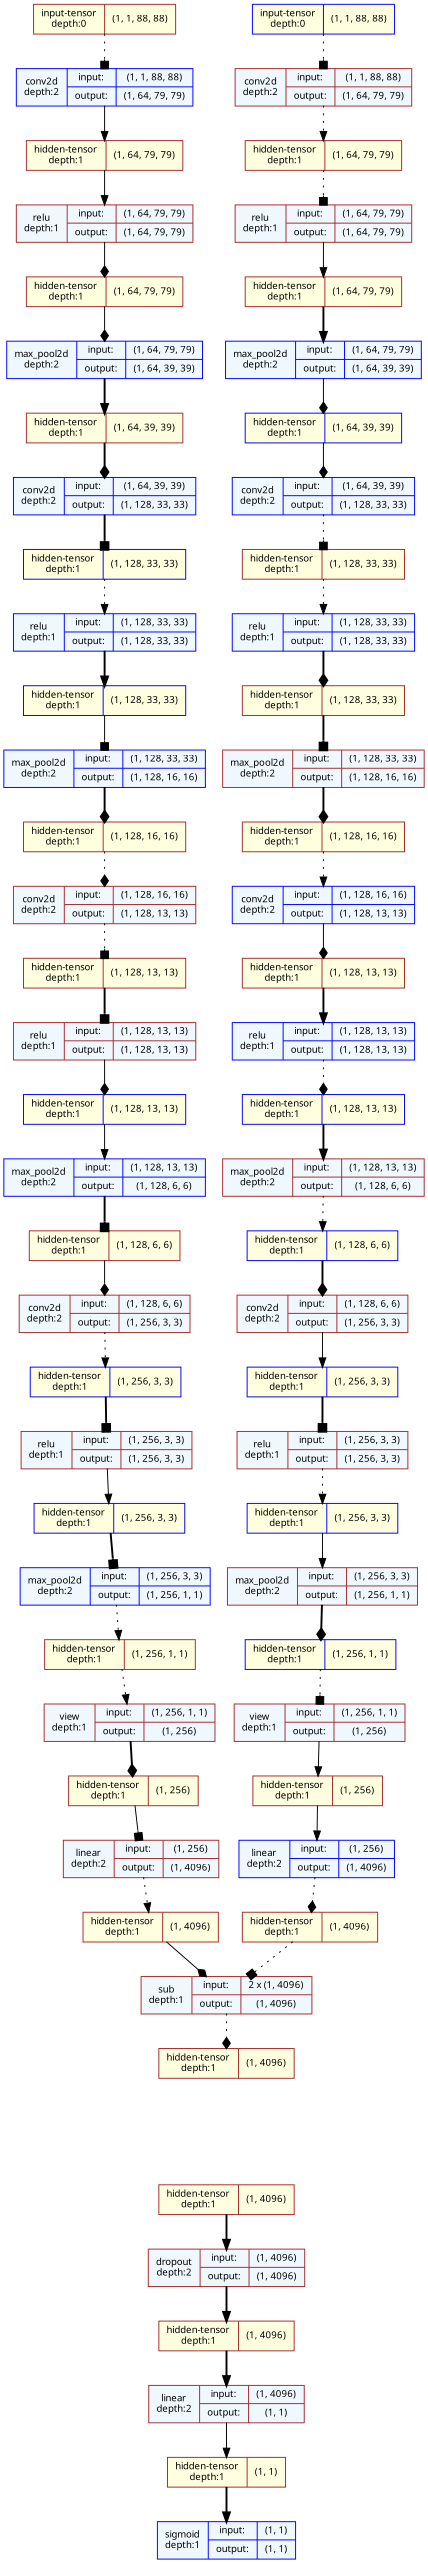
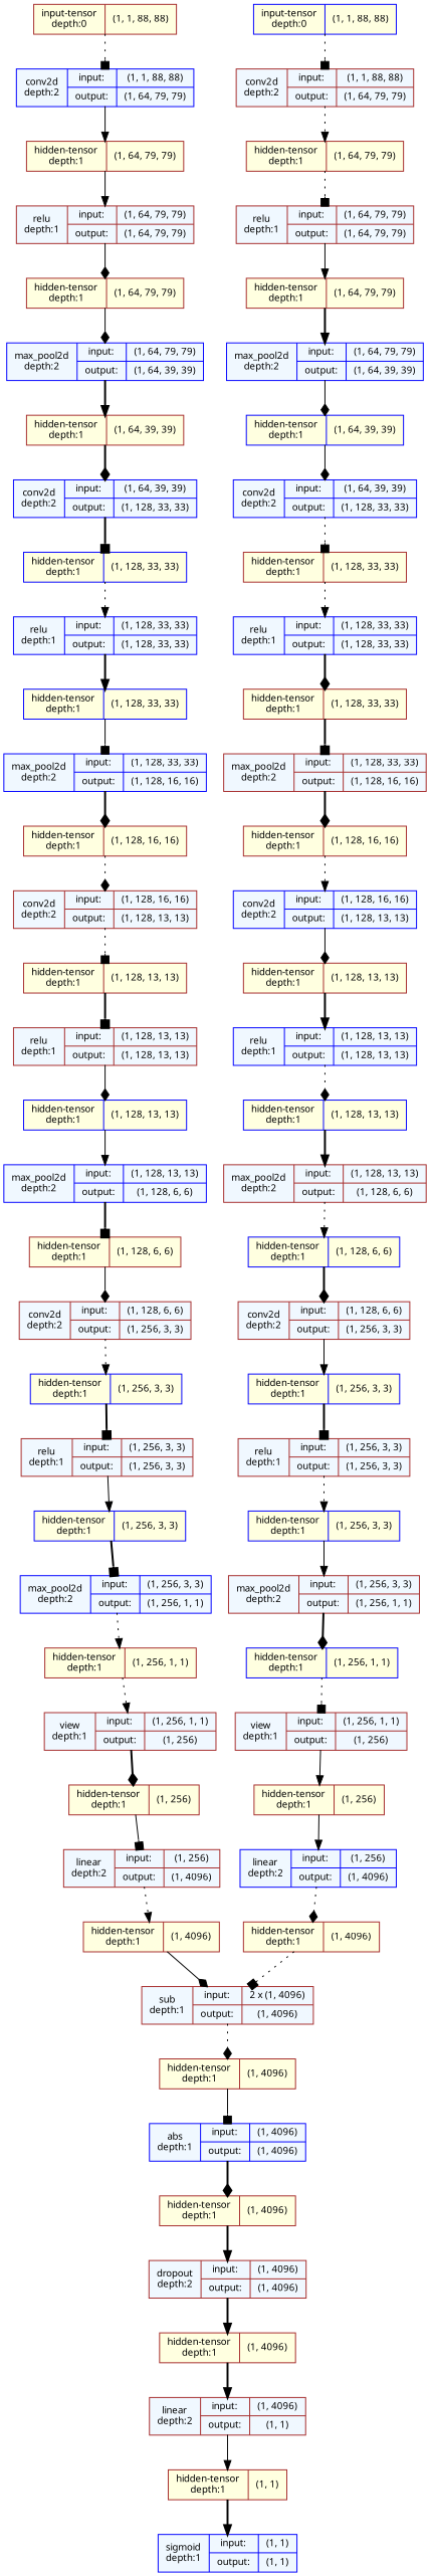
  strict digraph {
    ordering=in
    node [align=left color=brown fillcolor=lightyellow fontname="Linux libertine" fontsize=10 ranksep=0.1 shape=record style=filled]
    edge [arrowhead=normal fontsize=10 style=bold]
    n1 [height=0.2 label="input-tensor&#92;ndepth:0|(1, 1, 88, 88)"]
    n2 [color=blue fillcolor=aliceblue height=0.2 label="conv2d&#92;ndepth:2|{input:|output:}|{(1, 1, 88, 88)|(1, 64, 79, 79)}"]
    n3 [height=0.2 label="hidden-tensor&#92;ndepth:1|(1, 64, 79, 79)"]
    n4 [color=blue height=0.2 label="input-tensor&#92;ndepth:0|(1, 1, 88, 88)"]
    n5 [fillcolor=aliceblue height=0.2 label="conv2d&#92;ndepth:2|{input:|output:}|{(1, 1, 88, 88)|(1, 64, 79, 79)}"]
    n6 [height=0.2 label="hidden-tensor&#92;ndepth:1|(1, 64, 79, 79)"]
    n7 [fillcolor=aliceblue height=0.2 label="relu&#92;ndepth:1|{input:|output:}|{(1, 64, 79, 79)|(1, 64, 79, 79)}"]
    n8 [height=0.2 label="hidden-tensor&#92;ndepth:1|(1, 64, 79, 79)"]
    n9 [color=blue fillcolor=aliceblue height=0.2 label="max_pool2d&#92;ndepth:2|{input:|output:}|{(1, 64, 79, 79)|(1, 64, 39, 39)}"]
    n10 [height=0.2 label="hidden-tensor&#92;ndepth:1|(1, 64, 39, 39)"]
    n11 [color=blue fillcolor=aliceblue height=0.2 label="conv2d&#92;ndepth:2|{input:|output:}|{(1, 64, 39, 39)|(1, 128, 33, 33)}"]
    n12 [color=blue height=0.2 label="hidden-tensor&#92;ndepth:1|(1, 128, 33, 33)"]
    n13 [color=blue fillcolor=aliceblue height=0.2 label="relu&#92;ndepth:1|{input:|output:}|{(1, 128, 33, 33)|(1, 128, 33, 33)}"]
    n14 [color=blue height=0.2 label="hidden-tensor&#92;ndepth:1|(1, 128, 33, 33)"]
    n15 [color=blue fillcolor=aliceblue height=0.2 label="max_pool2d&#92;ndepth:2|{input:|output:}|{(1, 128, 33, 33)|(1, 128, 16, 16)}"]
    n16 [height=0.2 label="hidden-tensor&#92;ndepth:1|(1, 128, 16, 16)"]
    n17 [fillcolor=aliceblue height=0.2 label="conv2d&#92;ndepth:2|{input:|output:}|{(1, 128, 16, 16)|(1, 128, 13, 13)}"]
    n18 [height=0.2 label="hidden-tensor&#92;ndepth:1|(1, 128, 13, 13)"]
    n19 [fillcolor=aliceblue height=0.2 label="relu&#92;ndepth:1|{input:|output:}|{(1, 128, 13, 13)|(1, 128, 13, 13)}"]
    n20 [color=blue height=0.2 label="hidden-tensor&#92;ndepth:1|(1, 128, 13, 13)"]
    n21 [color=blue fillcolor=aliceblue height=0.2 label="max_pool2d&#92;ndepth:2|{input:|output:}|{(1, 128, 13, 13)|(1, 128, 6, 6)}"]
    n22 [height=0.2 label="hidden-tensor&#92;ndepth:1|(1, 128, 6, 6)"]
    n23 [fillcolor=aliceblue height=0.2 label="conv2d&#92;ndepth:2|{input:|output:}|{(1, 128, 6, 6)|(1, 256, 3, 3)}"]
    n24 [color=blue height=0.2 label="hidden-tensor&#92;ndepth:1|(1, 256, 3, 3)"]
    n25 [fillcolor=aliceblue height=0.2 label="relu&#92;ndepth:1|{input:|output:}|{(1, 256, 3, 3)|(1, 256, 3, 3)}"]
    n26 [color=blue height=0.2 label="hidden-tensor&#92;ndepth:1|(1, 256, 3, 3)"]
    n27 [color=blue fillcolor=aliceblue height=0.2 label="max_pool2d&#92;ndepth:2|{input:|output:}|{(1, 256, 3, 3)|(1, 256, 1, 1)}"]
    n28 [height=0.2 label="hidden-tensor&#92;ndepth:1|(1, 256, 1, 1)"]
    n29 [fillcolor=aliceblue height=0.2 label="view&#92;ndepth:1|{input:|output:}|{(1, 256, 1, 1)|(1, 256)}"]
    n30 [height=0.2 label="hidden-tensor&#92;ndepth:1|(1, 256)"]
    n31 [fillcolor=aliceblue height=0.2 label="relu&#92;ndepth:1|{input:|output:}|{(1, 64, 79, 79)|(1, 64, 79, 79)}"]
    n32 [height=0.2 label="hidden-tensor&#92;ndepth:1|(1, 64, 79, 79)"]
    n33 [color=blue fillcolor=aliceblue height=0.2 label="max_pool2d&#92;ndepth:2|{input:|output:}|{(1, 64, 79, 79)|(1, 64, 39, 39)}"]
    n34 [color=blue height=0.2 label="hidden-tensor&#92;ndepth:1|(1, 64, 39, 39)"]
    n35 [color=blue fillcolor=aliceblue height=0.2 label="conv2d&#92;ndepth:2|{input:|output:}|{(1, 64, 39, 39)|(1, 128, 33, 33)}"]
    n36 [height=0.2 label="hidden-tensor&#92;ndepth:1|(1, 128, 33, 33)"]
    n37 [color=blue fillcolor=aliceblue height=0.2 label="relu&#92;ndepth:1|{input:|output:}|{(1, 128, 33, 33)|(1, 128, 33, 33)}"]
    n38 [height=0.2 label="hidden-tensor&#92;ndepth:1|(1, 128, 33, 33)"]
    n39 [fillcolor=aliceblue height=0.2 label="max_pool2d&#92;ndepth:2|{input:|output:}|{(1, 128, 33, 33)|(1, 128, 16, 16)}"]
    n40 [height=0.2 label="hidden-tensor&#92;ndepth:1|(1, 128, 16, 16)"]
    n41 [color=blue fillcolor=aliceblue height=0.2 label="conv2d&#92;ndepth:2|{input:|output:}|{(1, 128, 16, 16)|(1, 128, 13, 13)}"]
    n42 [height=0.2 label="hidden-tensor&#92;ndepth:1|(1, 128, 13, 13)"]
    n43 [color=blue fillcolor=aliceblue height=0.2 label="relu&#92;ndepth:1|{input:|output:}|{(1, 128, 13, 13)|(1, 128, 13, 13)}"]
    n44 [color=blue height=0.2 label="hidden-tensor&#92;ndepth:1|(1, 128, 13, 13)"]
    n45 [fillcolor=aliceblue height=0.2 label="max_pool2d&#92;ndepth:2|{input:|output:}|{(1, 128, 13, 13)|(1, 128, 6, 6)}"]
    n46 [color=blue height=0.2 label="hidden-tensor&#92;ndepth:1|(1, 128, 6, 6)"]
    n47 [fillcolor=aliceblue height=0.2 label="conv2d&#92;ndepth:2|{input:|output:}|{(1, 128, 6, 6)|(1, 256, 3, 3)}"]
    n48 [color=blue height=0.2 label="hidden-tensor&#92;ndepth:1|(1, 256, 3, 3)"]
    n49 [fillcolor=aliceblue height=0.2 label="relu&#92;ndepth:1|{input:|output:}|{(1, 256, 3, 3)|(1, 256, 3, 3)}"]
    n50 [color=blue height=0.2 label="hidden-tensor&#92;ndepth:1|(1, 256, 3, 3)"]
    n51 [fillcolor=aliceblue height=0.2 label="max_pool2d&#92;ndepth:2|{input:|output:}|{(1, 256, 3, 3)|(1, 256, 1, 1)}"]
    n52 [color=blue height=0.2 label="hidden-tensor&#92;ndepth:1|(1, 256, 1, 1)"]
    n53 [fillcolor=aliceblue height=0.2 label="view&#92;ndepth:1|{input:|output:}|{(1, 256, 1, 1)|(1, 256)}"]
    n54 [height=0.2 label="hidden-tensor&#92;ndepth:1|(1, 256)"]
    n55 [fillcolor=aliceblue height=0.2 label="linear&#92;ndepth:2|{input:|output:}|{(1, 256)|(1, 4096)}"]
    n56 [height=0.2 label="hidden-tensor&#92;ndepth:1|(1, 4096)"]
    n57 [color=blue fillcolor=aliceblue height=0.2 label="linear&#92;ndepth:2|{input:|output:}|{(1, 256)|(1, 4096)}"]
    n58 [height=0.2 label="hidden-tensor&#92;ndepth:1|(1, 4096)"]
    n59 [fillcolor=aliceblue height=0.2 label="sub&#92;ndepth:1|{input:|output:}|{2 x (1, 4096)|(1, 4096)}"]
    n60 [height=0.2 label="hidden-tensor&#92;ndepth:1|(1, 4096)"]
+   n61 [color=blue fillcolor=aliceblue height=0.2 label="abs&#92;ndepth:1|{input:|output:}|{(1, 4096)|(1, 4096)}"]
    n62 [height=0.2 label="hidden-tensor&#92;ndepth:1|(1, 4096)"]
    n63 [fillcolor=aliceblue height=0.2 label="dropout&#92;ndepth:2|{input:|output:}|{(1, 4096)|(1, 4096)}"]
    n64 [height=0.2 label="hidden-tensor&#92;ndepth:1|(1, 4096)"]
    n65 [fillcolor=aliceblue height=0.2 label="linear&#92;ndepth:2|{input:|output:}|{(1, 4096)|(1, 1)}"]
    n66 [height=0.2 label="hidden-tensor&#92;ndepth:1|(1, 1)"]
    n67 [color=blue fillcolor=aliceblue height=0.2 label="sigmoid&#92;ndepth:1|{input:|output:}|{(1, 1)|(1, 1)}"]
    n1 -> n2 [arrowhead=box style=dotted]
    n2 -> n3 [style=solid]
    n3 -> n7 [style=solid]
    n4 -> n5 [arrowhead=box style=dotted]
    n5 -> n6 [style=dotted]
    n6 -> n31 [arrowhead=box style=dotted]
    n7 -> n8 [arrowhead=diamond style=solid]
    n8 -> n9 [arrowhead=diamond style=solid]
    n9 -> n10
    n10 -> n11 [arrowhead=diamond]
    n11 -> n12 [arrowhead=box]
    n12 -> n13 [style=dotted]
    n13 -> n14
    n14 -> n15 [arrowhead=box style=solid]
    n15 -> n16 [arrowhead=diamond]
    n16 -> n17 [arrowhead=diamond style=dotted]
    n17 -> n18 [arrowhead=box style=dotted]
    n18 -> n19 [arrowhead=box]
    n19 -> n20 [arrowhead=diamond style=solid]
    n20 -> n21 [style=solid]
    n21 -> n22 [arrowhead=box]
    n22 -> n23 [arrowhead=diamond style=solid]
    n23 -> n24 [style=dotted]
    n24 -> n25 [arrowhead=box]
    n25 -> n26 [style=solid]
    n26 -> n27 [arrowhead=box]
    n27 -> n28 [style=dotted]
    n28 -> n29 [style=dotted]
    n29 -> n30 [arrowhead=diamond]
    n30 -> n55 [arrowhead=box style=solid]
    n31 -> n32 [style=solid]
    n32 -> n33
    n33 -> n34 [arrowhead=diamond style=solid]
    n34 -> n35 [arrowhead=diamond style=solid]
    n35 -> n36 [arrowhead=box style=dotted]
    n36 -> n37 [style=dotted]
    n37 -> n38 [arrowhead=diamond]
    n38 -> n39 [arrowhead=box]
    n39 -> n40 [arrowhead=diamond]
    n40 -> n41 [style=dotted]
    n41 -> n42 [arrowhead=diamond style=solid]
    n42 -> n43
    n43 -> n44 [arrowhead=diamond style=dotted]
    n44 -> n45
    n45 -> n46 [style=dotted]
    n46 -> n47 [arrowhead=diamond]
    n47 -> n48 [style=solid]
    n48 -> n49 [arrowhead=box]
    n49 -> n50 [style=dotted]
    n50 -> n51 [style=solid]
    n51 -> n52 [arrowhead=diamond]
    n52 -> n53 [arrowhead=box style=dotted]
    n53 -> n54 [style=solid]
    n54 -> n57 [style=solid]
    n55 -> n56 [style=dotted]
    n56 -> n59 [arrowhead=diamond style=solid]
    n57 -> n58 [arrowhead=diamond style=dotted]
    n58 -> n59 [arrowhead=box style=dotted]
    n59 -> n60 [arrowhead=diamond style=dotted]
+   n60 -> n61 [arrowhead=box style=solid]
+   n61 -> n62 [arrowhead=diamond]
    n62 -> n63
    n63 -> n64
    n64 -> n65
    n65 -> n66 [style=solid]
    n66 -> n67
  }
